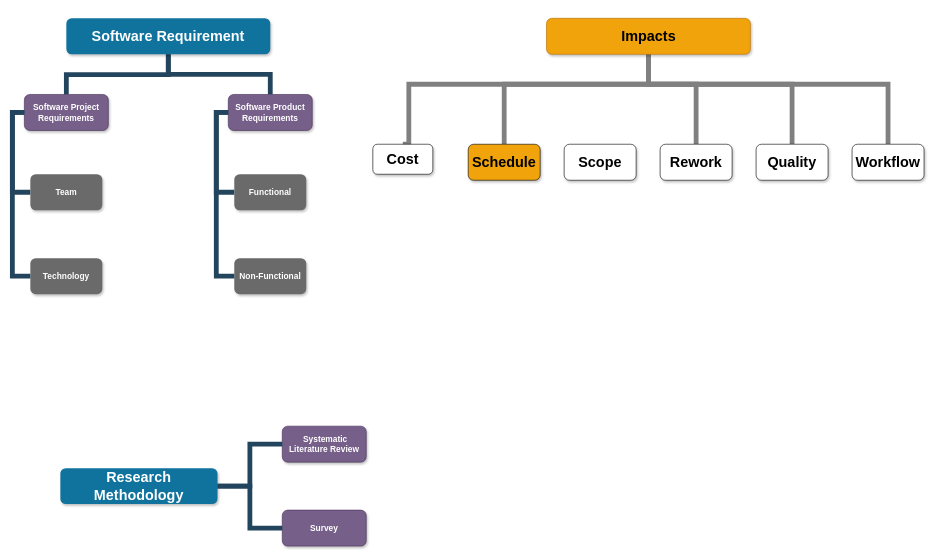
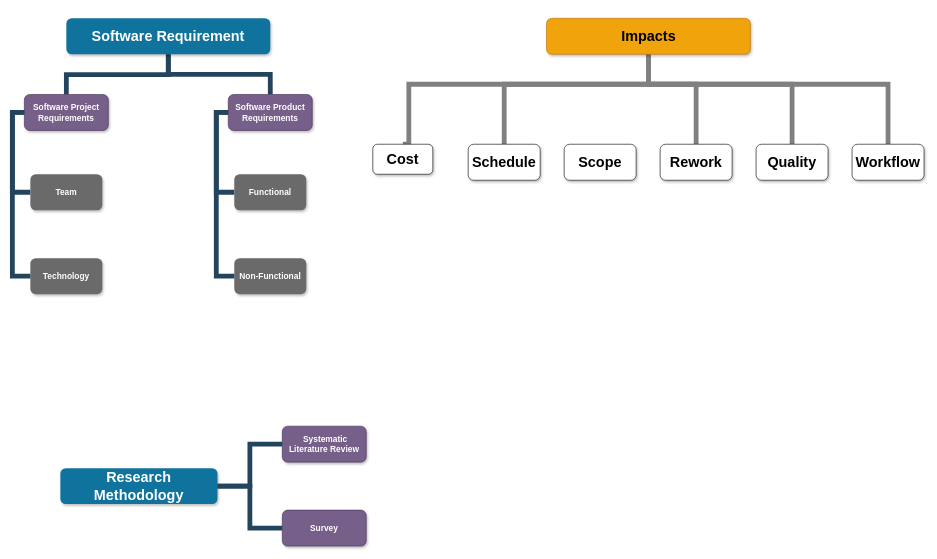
  <mxCell id="0" />
  <mxCell id="1" parent="0" />
  <mxCell id="2" style="edgeStyle=elbowEdgeStyle;rounded=0;orthogonalLoop=1;jettySize=auto;html=1;entryX=0.5;entryY=0;entryDx=0;entryDy=0;strokeWidth=8;elbow=vertical;endArrow=none;endFill=0;strokeColor=#23445D;" parent="1" source="4" target="6" edge="1"><mxGeometry relative="1" as="geometry" /></mxCell>
  <mxCell id="3" style="edgeStyle=orthogonalEdgeStyle;rounded=0;orthogonalLoop=1;jettySize=auto;html=1;strokeColor=#23445D;strokeWidth=8;endArrow=none;endFill=0;" parent="1" source="4" target="8" edge="1"><mxGeometry relative="1" as="geometry" /></mxCell>
  <mxCell id="4" value="Software Requirement" style="whiteSpace=wrap;rounded=1;shadow=1;fillColor=#10739E;strokeColor=none;fontColor=#FFFFFF;fontStyle=1;fontSize=24" parent="1" vertex="1"><mxGeometry x="110" y="30" width="340" height="60" as="geometry" /></mxCell>
  <mxCell id="5" value="" style="edgeStyle=orthogonalEdgeStyle;rounded=0;orthogonalLoop=1;jettySize=auto;html=1;exitX=0;exitY=0.5;exitDx=0;exitDy=0;entryX=0;entryY=0.5;entryDx=0;entryDy=0;strokeColor=#23445D;strokeWidth=8;endArrow=none;endFill=0;" parent="1" source="6" target="9" edge="1"><mxGeometry relative="1" as="geometry" /></mxCell>
  <mxCell id="6" value="Software Project Requirements" style="whiteSpace=wrap;rounded=1;fillColor=#76608a;strokeColor=#432D57;shadow=1;fontColor=#ffffff;fontStyle=1;fontSize=14" parent="1" vertex="1"><mxGeometry x="40" y="157" width="140" height="60" as="geometry" /></mxCell>
  <mxCell id="7" value="" style="edgeStyle=orthogonalEdgeStyle;rounded=0;orthogonalLoop=1;jettySize=auto;html=1;entryX=0;entryY=0.5;entryDx=0;entryDy=0;exitX=0;exitY=0.5;exitDx=0;exitDy=0;strokeColor=#23445D;strokeWidth=8;endArrow=none;endFill=0;" parent="1" source="8" target="12" edge="1"><mxGeometry relative="1" as="geometry" /></mxCell>
  <mxCell id="8" value="Software Product Requirements" style="whiteSpace=wrap;rounded=1;fillColor=#76608a;strokeColor=#432D57;shadow=1;fontColor=#ffffff;fontStyle=1;fontSize=14" parent="1" vertex="1"><mxGeometry x="380" y="157" width="140" height="60" as="geometry" /></mxCell>
  <mxCell id="9" value="Team" style="whiteSpace=wrap;html=1;fontSize=14;fillColor=#6a6a6a;strokeColor=none;fontColor=#FFFFFF;rounded=1;shadow=1;fontStyle=1;" parent="1" vertex="1"><mxGeometry x="50" y="290" width="120" height="60" as="geometry" /></mxCell>
  <mxCell id="10" value="&lt;div&gt;Technology&lt;/div&gt;" style="whiteSpace=wrap;html=1;fontSize=14;fillColor=#6a6a6a;strokeColor=none;fontColor=#FFFFFF;rounded=1;shadow=1;fontStyle=1;" parent="1" vertex="1"><mxGeometry x="50" y="430" width="120" height="60" as="geometry" /></mxCell>
  <mxCell id="11" value="" style="edgeStyle=orthogonalEdgeStyle;rounded=0;orthogonalLoop=1;jettySize=auto;html=1;exitX=0;exitY=0.5;exitDx=0;exitDy=0;entryX=0;entryY=0.5;entryDx=0;entryDy=0;strokeColor=#23445D;strokeWidth=8;endArrow=none;endFill=0;" parent="1" source="6" target="10" edge="1"><mxGeometry relative="1" as="geometry"><mxPoint x="50" y="197" as="sourcePoint" /><mxPoint x="60" y="330" as="targetPoint" /><Array as="points"><mxPoint x="20" y="187" /><mxPoint x="20" y="460" /></Array></mxGeometry></mxCell>
  <mxCell id="12" value="Functional" style="whiteSpace=wrap;html=1;fontSize=14;fillColor=#6A6A6A;strokeColor=none;fontColor=#FFFFFF;rounded=1;shadow=1;fontStyle=1;" parent="1" vertex="1"><mxGeometry x="390" y="290" width="120" height="60" as="geometry" /></mxCell>
  <mxCell id="13" value="Non-Functional" style="whiteSpace=wrap;html=1;fontSize=14;fillColor=#6A6A6A;strokeColor=none;fontColor=#FFFFFF;rounded=1;shadow=1;fontStyle=1;" parent="1" vertex="1"><mxGeometry x="390" y="430" width="120" height="60" as="geometry" /></mxCell>
  <mxCell id="14" value="" style="edgeStyle=orthogonalEdgeStyle;rounded=0;orthogonalLoop=1;jettySize=auto;html=1;entryX=0;entryY=0.5;entryDx=0;entryDy=0;exitX=0;exitY=0.5;exitDx=0;exitDy=0;strokeColor=#23445D;strokeWidth=8;endArrow=none;endFill=0;" parent="1" source="8" target="13" edge="1"><mxGeometry relative="1" as="geometry"><mxPoint x="390" y="197" as="sourcePoint" /><mxPoint x="400" y="330" as="targetPoint" /></mxGeometry></mxCell>
  <mxCell id="15" value="" style="shape=curlyBracket;whiteSpace=wrap;html=1;rounded=1;flipH=1;labelPosition=right;verticalLabelPosition=middle;align=left;verticalAlign=middle;strokeWidth=6;strokeColor=#FFFFFF;" parent="1" vertex="1"><mxGeometry x="550" y="20" width="20" height="500" as="geometry" /></mxCell>
  <mxCell id="16" style="edgeStyle=orthogonalEdgeStyle;rounded=0;orthogonalLoop=1;jettySize=auto;html=1;entryX=0.5;entryY=0;entryDx=0;entryDy=0;strokeWidth=8;endArrow=none;endFill=0;strokeColor=#808080;" parent="1" source="21" target="22" edge="1"><mxGeometry relative="1" as="geometry"><Array as="points"><mxPoint x="1081" y="140" /><mxPoint x="681" y="140" /></Array></mxGeometry></mxCell>
  <mxCell id="17" style="edgeStyle=orthogonalEdgeStyle;rounded=0;orthogonalLoop=1;jettySize=auto;html=1;entryX=0.5;entryY=0;entryDx=0;entryDy=0;strokeWidth=8;endArrow=none;endFill=0;strokeColor=#808080;" parent="1" source="21" target="23" edge="1"><mxGeometry relative="1" as="geometry"><Array as="points"><mxPoint x="1081" y="140" /><mxPoint x="840" y="140" /></Array></mxGeometry></mxCell>
  <mxCell id="18" style="edgeStyle=orthogonalEdgeStyle;rounded=0;orthogonalLoop=1;jettySize=auto;html=1;entryX=0.5;entryY=0;entryDx=0;entryDy=0;strokeWidth=8;endArrow=none;endFill=0;strokeColor=#808080;" parent="1" source="21" target="25" edge="1"><mxGeometry relative="1" as="geometry"><Array as="points"><mxPoint x="1081" y="140" /><mxPoint x="1160" y="140" /></Array></mxGeometry></mxCell>
  <mxCell id="19" style="edgeStyle=orthogonalEdgeStyle;rounded=0;orthogonalLoop=1;jettySize=auto;html=1;entryX=0.5;entryY=0;entryDx=0;entryDy=0;exitX=0.5;exitY=1;exitDx=0;exitDy=0;strokeWidth=8;endArrow=none;endFill=0;strokeColor=#808080;" parent="1" source="21" target="26" edge="1"><mxGeometry relative="1" as="geometry"><Array as="points"><mxPoint x="1081" y="140" /><mxPoint x="1320" y="140" /></Array></mxGeometry></mxCell>
  <mxCell id="20" style="edgeStyle=orthogonalEdgeStyle;rounded=0;orthogonalLoop=1;jettySize=auto;html=1;entryX=0.5;entryY=0;entryDx=0;entryDy=0;strokeWidth=8;endArrow=none;endFill=0;strokeColor=#808080;" parent="1" source="21" target="27" edge="1"><mxGeometry relative="1" as="geometry"><Array as="points"><mxPoint x="1081" y="140" /><mxPoint x="1480" y="140" /></Array></mxGeometry></mxCell>
  <mxCell id="21" value="Impacts" style="whiteSpace=wrap;rounded=1;shadow=1;fillColor=#f0a30a;strokeColor=#BD7000;fontStyle=1;fontSize=24;fontColor=#000000;" parent="1" vertex="1"><mxGeometry x="910.5" y="30" width="340" height="60" as="geometry" /></mxCell>
  <mxCell id="22" value="Cost" style="whiteSpace=wrap;html=1;fontSize=24;rounded=1;shadow=1;fontStyle=1;" parent="1" vertex="1"><mxGeometry x="621" y="240" width="100" height="50" as="geometry" /></mxCell>
- <mxCell id="23" value="Schedule" style="whiteSpace=wrap;html=1;fontSize=24;rounded=1;shadow=1;fontStyle=1;fillColor=#f0a30a;" parent="1" vertex="1"><mxGeometry x="780" y="240" width="120" height="60" as="geometry" /></mxCell>
+ <mxCell id="23" value="Schedule" style="whiteSpace=wrap;html=1;fontSize=24;rounded=1;shadow=1;fontStyle=1;" parent="1" vertex="1"><mxGeometry x="780" y="240" width="120" height="60" as="geometry" /></mxCell>
  <mxCell id="24" value="Scope" style="whiteSpace=wrap;html=1;fontSize=24;rounded=1;shadow=1;fontStyle=1;" parent="1" vertex="1"><mxGeometry x="940" y="240" width="120" height="60" as="geometry" /></mxCell>
  <mxCell id="25" value="Rework" style="whiteSpace=wrap;html=1;fontSize=24;rounded=1;shadow=1;fontStyle=1;" parent="1" vertex="1"><mxGeometry x="1100" y="240" width="120" height="60" as="geometry" /></mxCell>
  <mxCell id="26" value="Quality" style="whiteSpace=wrap;html=1;fontSize=24;rounded=1;shadow=1;fontStyle=1;" parent="1" vertex="1"><mxGeometry x="1260" y="240" width="120" height="60" as="geometry" /></mxCell>
  <mxCell id="27" value="Workflow" style="whiteSpace=wrap;html=1;fontSize=24;rounded=1;shadow=1;fontStyle=1;" parent="1" vertex="1"><mxGeometry x="1420" y="240" width="120" height="60" as="geometry" /></mxCell>
  <mxCell id="28" value="Research Methodology" style="whiteSpace=wrap;rounded=1;shadow=1;fillColor=#10739E;strokeColor=none;fontColor=#FFFFFF;fontStyle=1;fontSize=24" vertex="1" parent="1"><mxGeometry x="100" y="780" width="262" height="60" as="geometry" /></mxCell>
  <mxCell id="29" value=" Systematic Literature Review" style="whiteSpace=wrap;rounded=1;fillColor=#76608a;strokeColor=#432D57;shadow=1;fontColor=#ffffff;fontStyle=1;fontSize=14" vertex="1" parent="1"><mxGeometry x="470" y="710" width="140" height="60" as="geometry" /></mxCell>
  <mxCell id="30" value="Survey" style="whiteSpace=wrap;rounded=1;fillColor=#76608a;strokeColor=#432D57;shadow=1;fontColor=#ffffff;fontStyle=1;fontSize=14" vertex="1" parent="1"><mxGeometry x="470" y="850" width="140" height="60" as="geometry" /></mxCell>
  <mxCell id="31" style="edgeStyle=orthogonalEdgeStyle;rounded=0;orthogonalLoop=1;jettySize=auto;html=1;strokeColor=#23445D;strokeWidth=8;endArrow=none;endFill=0;entryX=0;entryY=0.5;entryDx=0;entryDy=0;exitX=1;exitY=0.5;exitDx=0;exitDy=0;" edge="1" parent="1" source="28" target="29"><mxGeometry relative="1" as="geometry"><mxPoint x="370" y="790" as="sourcePoint" /><mxPoint x="540" y="857" as="targetPoint" /></mxGeometry></mxCell>
  <mxCell id="32" style="edgeStyle=orthogonalEdgeStyle;rounded=0;orthogonalLoop=1;jettySize=auto;html=1;strokeColor=#23445D;strokeWidth=8;endArrow=none;endFill=0;entryX=0;entryY=0.5;entryDx=0;entryDy=0;exitX=1;exitY=0.5;exitDx=0;exitDy=0;" edge="1" parent="1" source="28" target="30"><mxGeometry relative="1" as="geometry"><mxPoint x="380" y="810" as="sourcePoint" /><mxPoint x="470" y="750" as="targetPoint" /></mxGeometry></mxCell>
